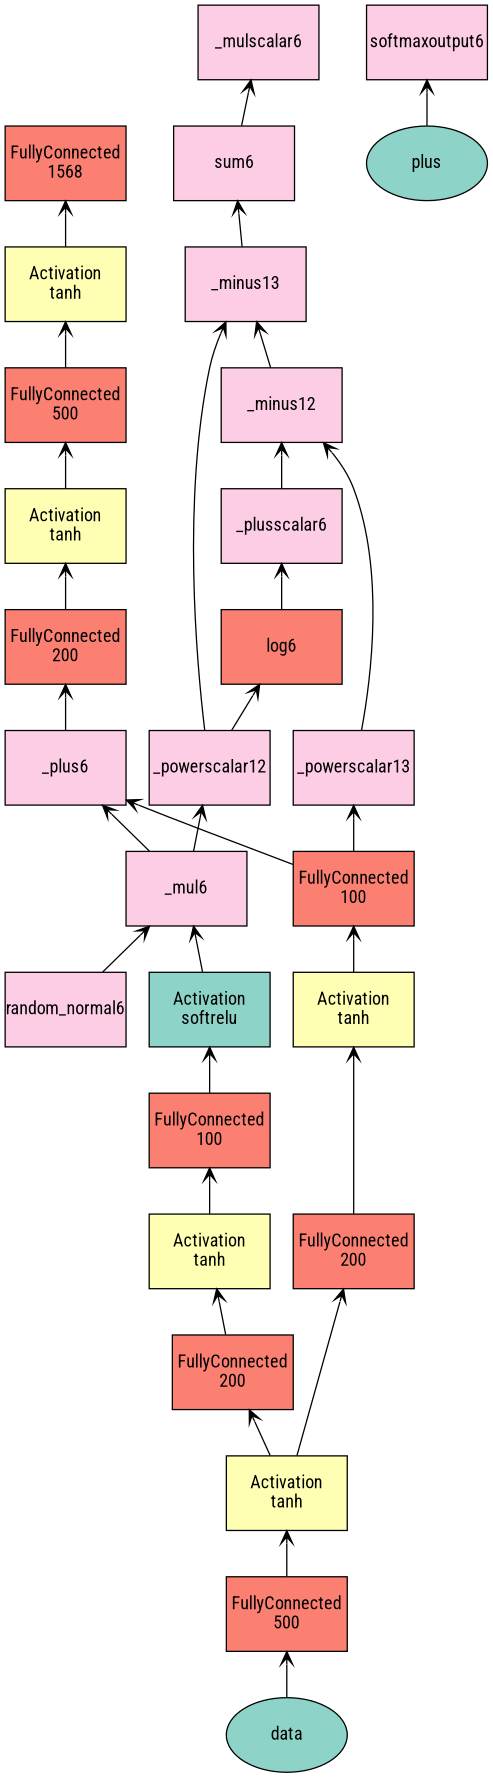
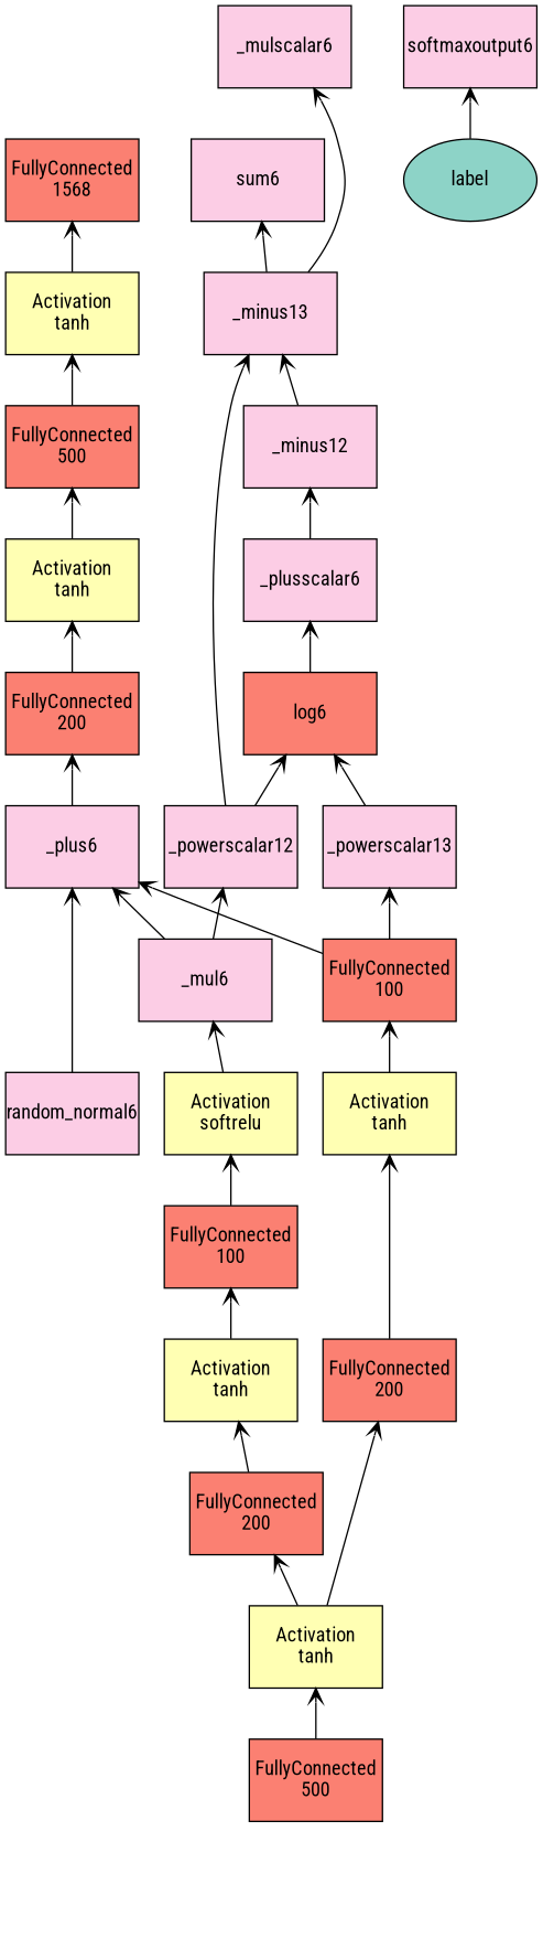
  digraph {
    fontname="Roboto Condensed"
    node [fillcolor="#fccde5" fixedsize=true fontname="Roboto Condensed" shape=box style=filled]
    edge [arrowtail=open dir=back fontname="Roboto Condensed"]
-   n1 [fillcolor="#8dd3c7" height=0.8034 label=data shape=oval width=1.3]
    n2 [fillcolor="#fb8072" height=0.8034 label="FullyConnected\n500" width=1.3]
    n3 [fillcolor="#ffffb3" height=0.8034 label="Activation\ntanh" width=1.3]
    n4 [fillcolor="#fb8072" height=0.8034 label="FullyConnected\n200" width=1.3]
    n5 [fillcolor="#ffffb3" height=0.8034 label="Activation\ntanh" width=1.3]
    n6 [fillcolor="#fb8072" height=0.8034 label="FullyConnected\n100" width=1.3]
    n7 [fillcolor="#fb8072" height=0.8034 label="FullyConnected\n200" width=1.3]
    n8 [fillcolor="#ffffb3" height=0.8034 label="Activation\ntanh" width=1.3]
    n9 [fillcolor="#fb8072" height=0.8034 label="FullyConnected\n100" width=1.3]
-   n10 [fillcolor="#8dd3c7" height=0.8034 label="Activation\nsoftrelu" width=1.3]
+   n10 [fillcolor="#ffffb3" height=0.8034 label="Activation\nsoftrelu" width=1.3]
    n11 [height=0.8034 label=random_normal6 width=1.3]
    n12 [height=0.8034 label=_mul6 width=1.3]
    n13 [height=0.8034 label=_plus6 width=1.3]
    n14 [fillcolor="#fb8072" height=0.8034 label="FullyConnected\n200" width=1.3]
    n15 [fillcolor="#ffffb3" height=0.8034 label="Activation\ntanh" width=1.3]
    n16 [fillcolor="#fb8072" height=0.8034 label="FullyConnected\n500" width=1.3]
    n17 [fillcolor="#ffffb3" height=0.8034 label="Activation\ntanh" width=1.3]
    n18 [fillcolor="#fb8072" height=0.8034 label="FullyConnected\n1568" width=1.3]
-   n19 [fillcolor="#8dd3c7" height=0.8034 label=plus shape=oval width=1.3]
+   n19 [fillcolor="#8dd3c7" height=0.8034 label=label shape=oval width=1.3]
    n20 [height=0.8034 label=softmaxoutput6 width=1.3]
    n21 [height=0.8034 label=_powerscalar12 width=1.3]
    n22 [fillcolor="#fb8072" height=0.8034 label=log6 width=1.3]
    n23 [height=0.8034 label=_plusscalar6 width=1.3]
    n24 [height=0.8034 label=_powerscalar13 width=1.3]
    n25 [height=0.8034 label=_minus12 width=1.3]
    n26 [height=0.8034 label=_minus13 width=1.3]
    n27 [height=0.8034 label=sum6 width=1.3]
    n28 [height=0.8034 label=_mulscalar6 width=1.3]
-   n2 -> n1
    n3 -> n2
    n4 -> n3
    n5 -> n4
    n6 -> n5
    n7 -> n3
    n8 -> n7
    n9 -> n8
    n10 -> n9
    n12 -> n10
-   n12 -> n11
+   n13 -> n11
    n13 -> n6
    n13 -> n12
    n14 -> n13
    n15 -> n14
    n16 -> n15
    n17 -> n16
    n18 -> n17
    n20 -> n19
    n21 -> n12
    n22 -> n21
    n23 -> n22
    n24 -> n6
    n25 -> n23
-   n25 -> n24
+   n22 -> n24
    n26 -> n21
    n26 -> n25
    n27 -> n26
-   n28 -> n27
+   n28 -> n26
  }
